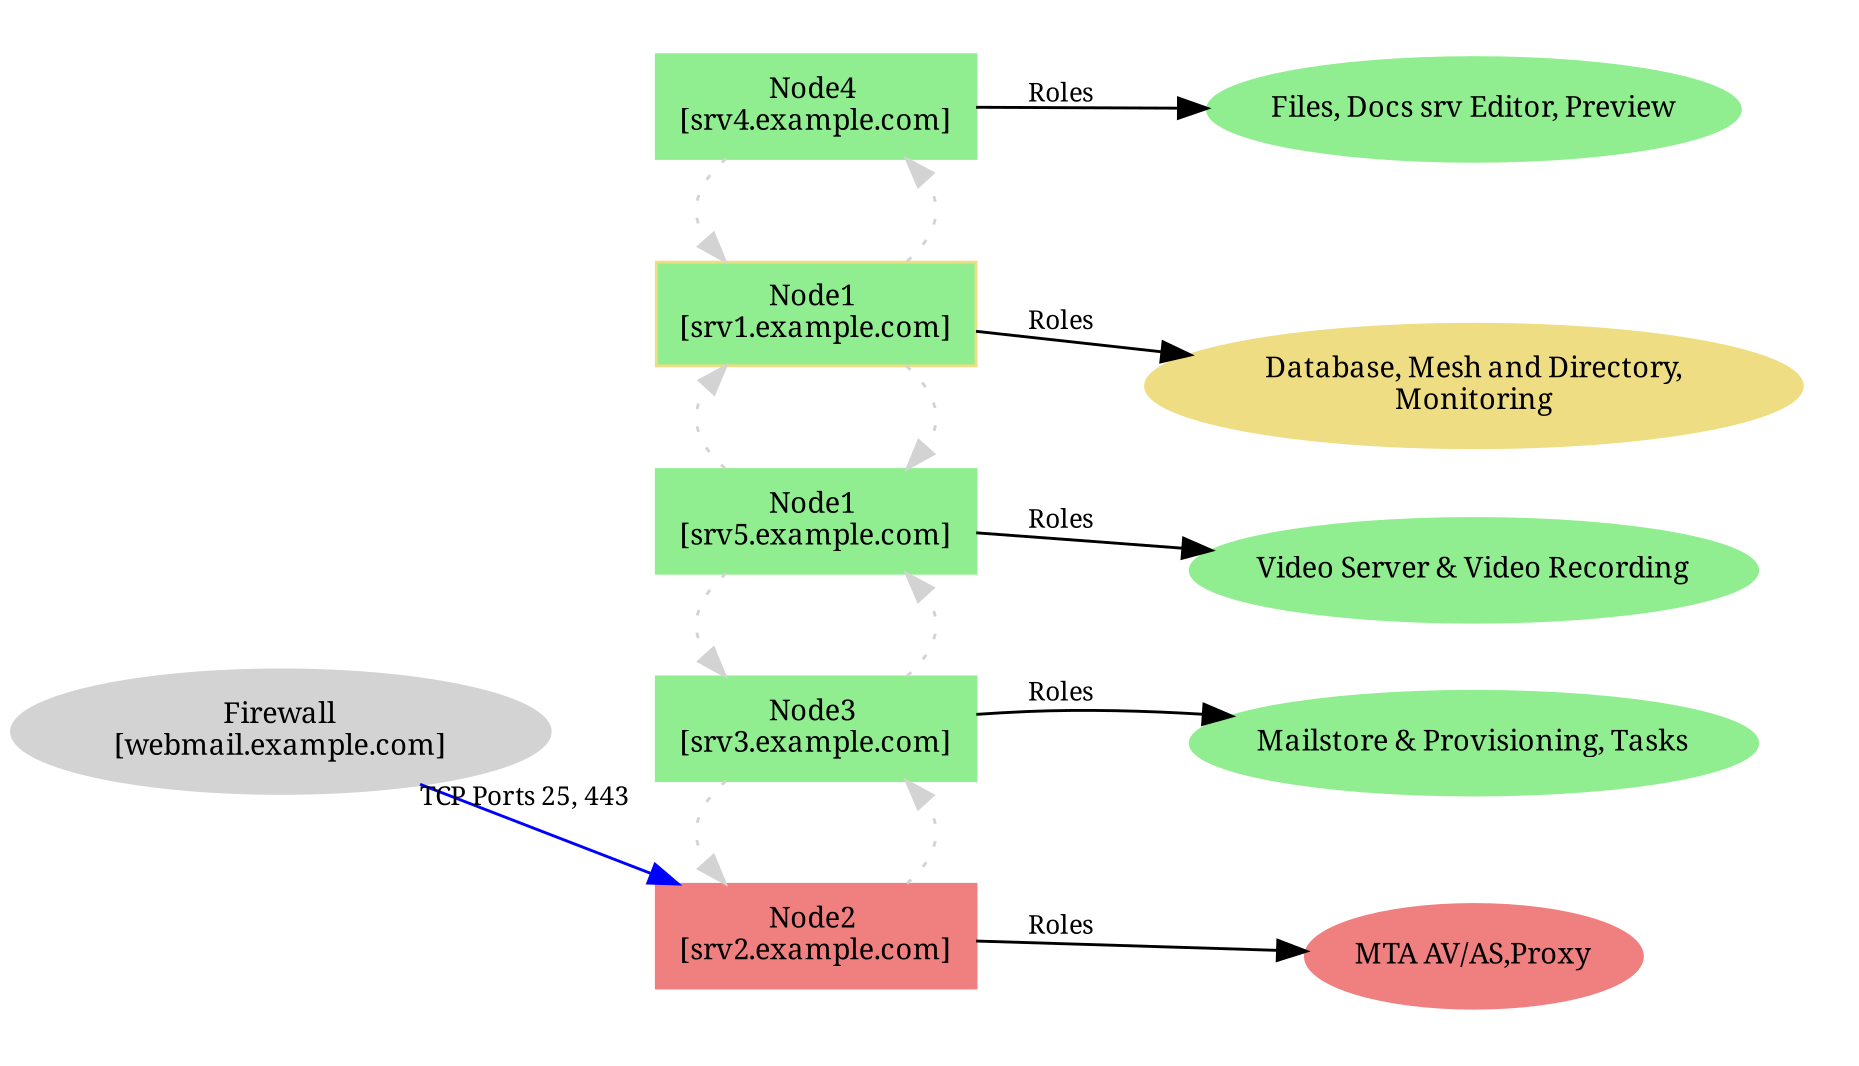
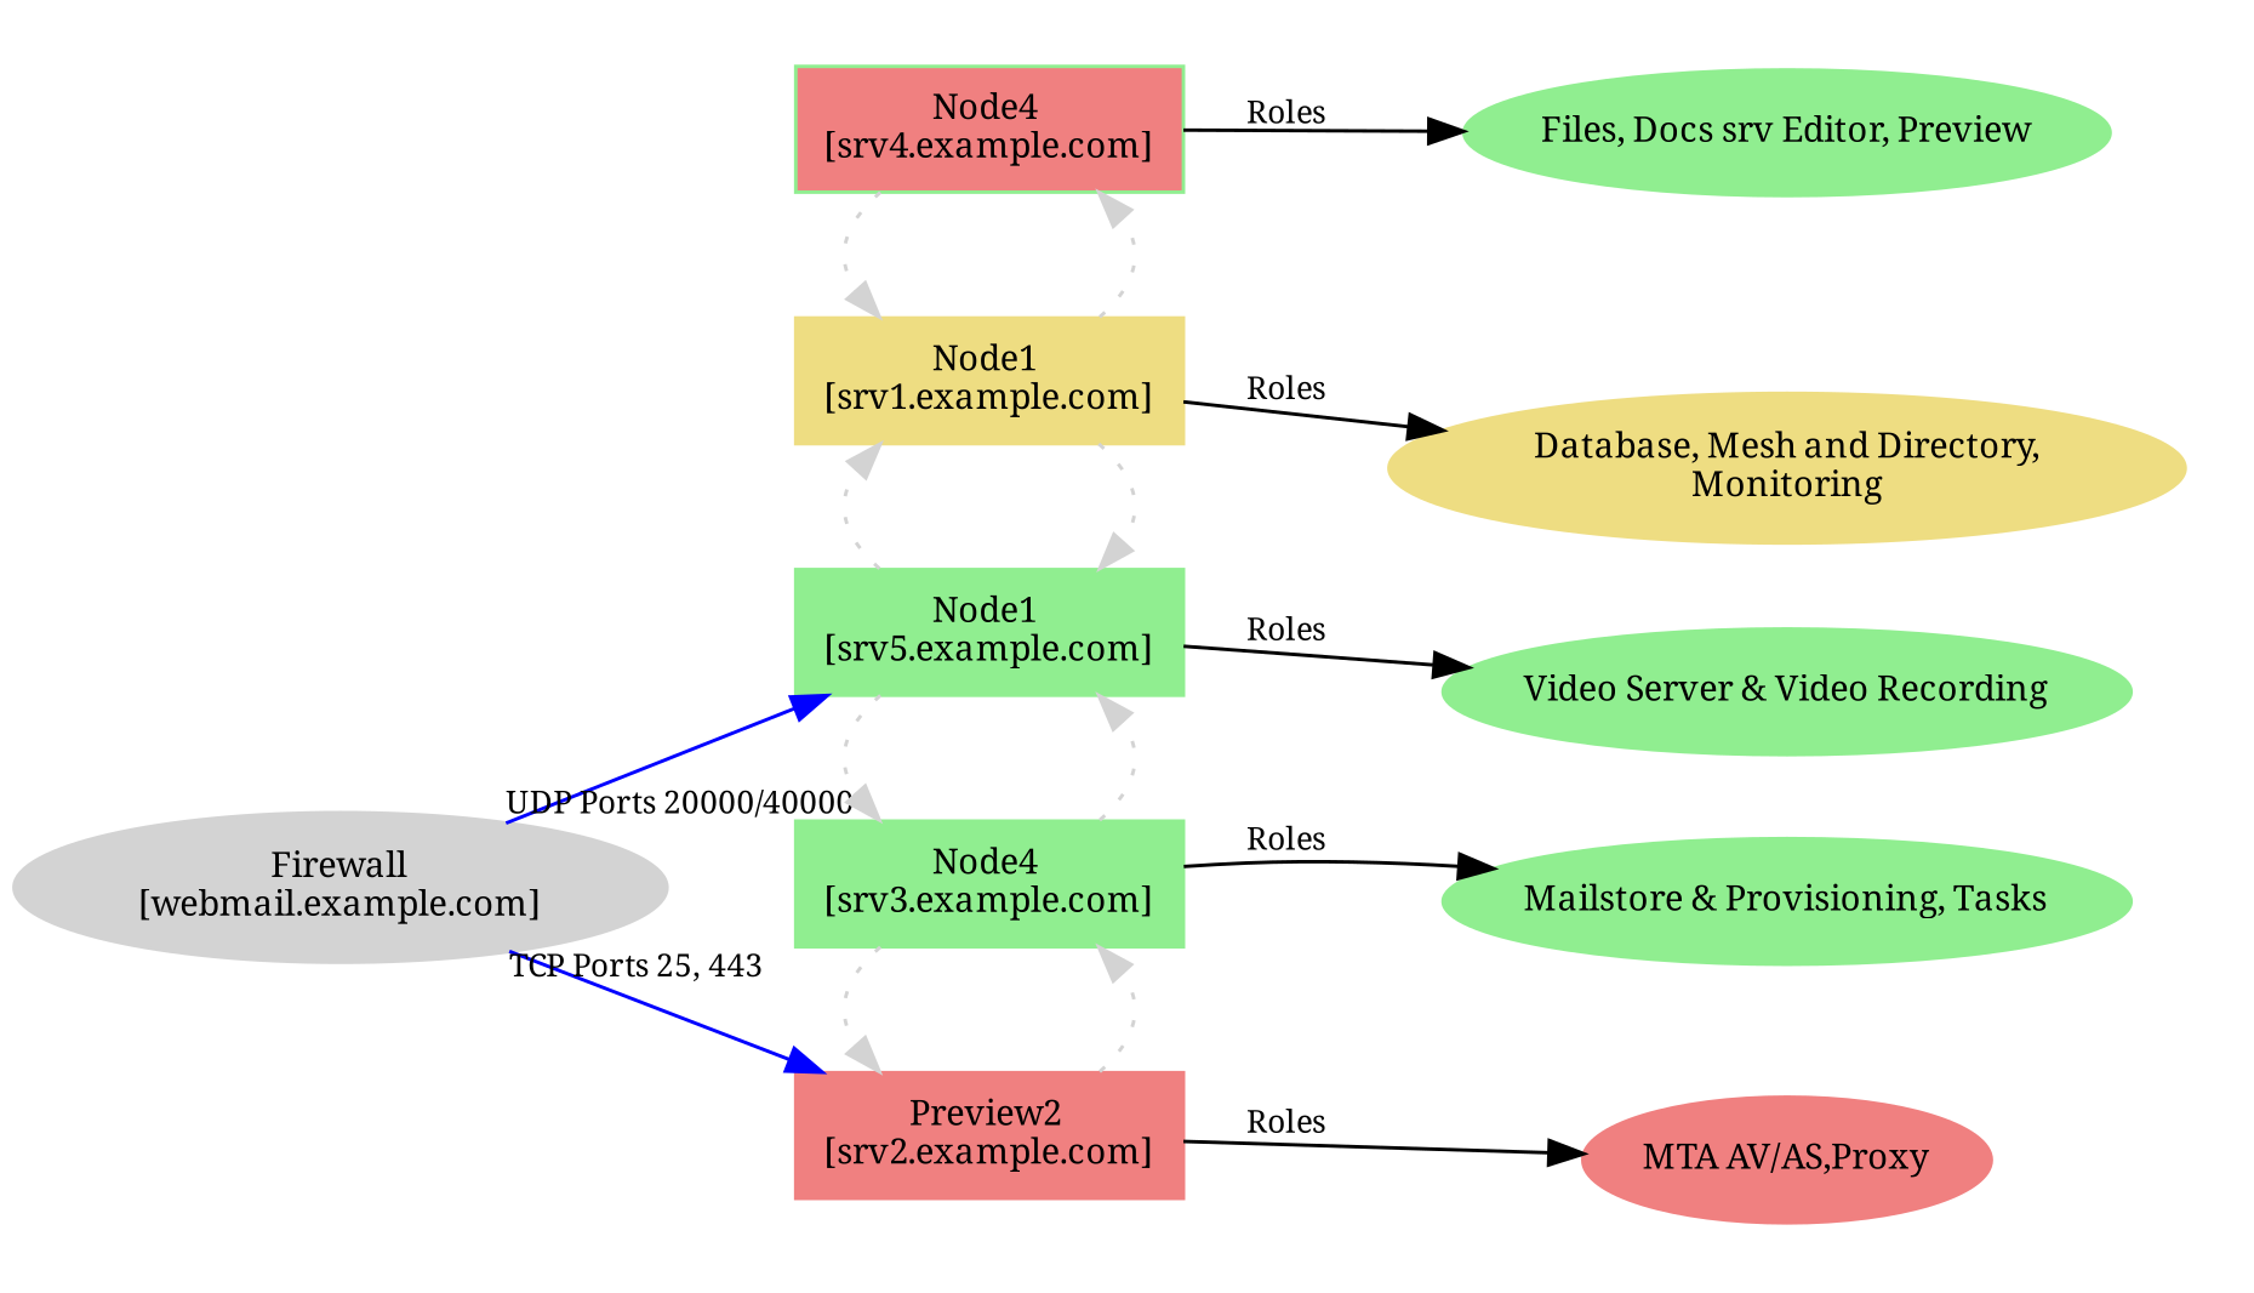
  digraph {
    fontname="Noto Serif"
    rankdir=LR
    node [color=lightgreen fontname="Noto Serif" fontsize=10 shape=ellipse style=filled]
    edge [color=lightgrey fontname="Noto Serif" style=dotted]
    n1 [color=lightgrey label="Firewall\n[webmail.example.com]"]
-   n2 [color=lightgoldenrod label="Node1 \n[srv1.example.com]" shape=box fillcolor=lightgreen]
-   n3 [color=lightcoral label="Node2 \n[srv2.example.com]" shape=box]
-   n4 [label="Node3 \n[srv3.example.com]" shape=box]
-   n5 [label="Node4 \n[srv4.example.com]" shape=box]
+   n2 [color=lightgoldenrod label="Node1 \n[srv1.example.com]" shape=box]
+   n3 [color=lightcoral label="Preview2 \n[srv2.example.com]" shape=box]
+   n4 [label="Node4 \n[srv3.example.com]" shape=box]
+   n5 [label="Node4 \n[srv4.example.com]" shape=box fillcolor=lightcoral]
    n6 [label="Node1 \n[srv5.example.com]" shape=box]
    n7 [color=lightgoldenrod label="Database, Mesh and Directory,\nMonitoring"]
    n8 [color=lightcoral label="MTA AV/AS,Proxy"]
    n9 [label="Mailstore & Provisioning, Tasks"]
    n10 [label="Files, Docs srv Editor, Preview"]
    n11 [label="Video Server & Video Recording"]
    subgraph sub_1 {
      rank=min
      n1
    }
    subgraph sub_2 {
      rank=same
      n2
      n3
      n4
      n5
      n6
    }
    subgraph cluster_3 {
      color=none
      n7
    }
    subgraph cluster_4 {
      color=none
      n8
    }
    subgraph cluster_5 {
      color=none
      n9
    }
    subgraph cluster_6 {
      color=none
      n10
    }
    subgraph cluster_7 {
      color=none
      n11
    }
    n1 -> n3 [color=blue fontsize=9 labelangle=-15 labeldistance=1 taillabel="TCP Ports 25, 443" style=""]
+   n1 -> n6 [color=blue fontsize=9 labelangle=-15 labeldistance=2 taillabel="UDP Ports 20000/40000" style=""]
    n2 -> n5
    n2 -> n6
    n2 -> n7 [color=black fontsize=9 label=Roles style=""]
    n2 -> n7 [style=invis color=""]
    n3 -> n4
    n3 -> n8 [color=black fontsize=9 label=Roles style=""]
    n3 -> n8 [style=invis color=""]
    n4 -> n3
    n4 -> n6
    n4 -> n9 [color=black fontsize=9 label=Roles style=""]
    n4 -> n9 [style=invis color=""]
    n5 -> n2
    n5 -> n10 [color=black fontsize=9 label=Roles style=""]
    n5 -> n10 [style=invis color=""]
    n6 -> n2
    n6 -> n4
    n6 -> n11 [color=black fontsize=9 label=Roles style=""]
    n6 -> n11 [style=invis color=""]
  }
